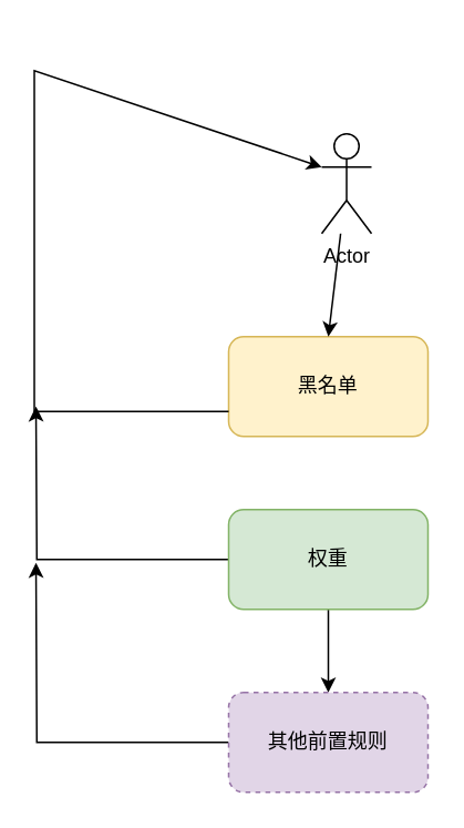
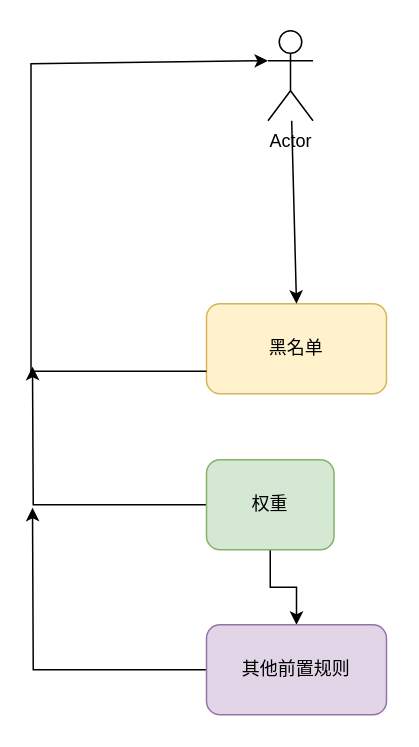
  <mxCell id="0" />
  <mxCell id="1" parent="0" />
  <mxCell id="2" value="黑名单" style="rounded=1;whiteSpace=wrap;html=1;fillColor=#fff2cc;strokeColor=#d6b656;" vertex="1" parent="1"><mxGeometry x="137" y="202" width="120" height="60" as="geometry" /></mxCell>
  <mxCell id="3" value="" style="edgeStyle=orthogonalEdgeStyle;rounded=0;orthogonalLoop=1;jettySize=auto;html=1;" edge="1" parent="1" source="5" target="7"><mxGeometry relative="1" as="geometry" /></mxCell>
  <mxCell id="4" style="edgeStyle=orthogonalEdgeStyle;rounded=0;orthogonalLoop=1;jettySize=auto;html=1;exitX=0;exitY=0.5;exitDx=0;exitDy=0;" edge="1" parent="1" source="5"><mxGeometry relative="1" as="geometry"><mxPoint x="21" y="244" as="targetPoint" /></mxGeometry></mxCell>
- <mxCell id="5" value="权重" style="whiteSpace=wrap;html=1;rounded=1;fillColor=#d5e8d4;strokeColor=#82b366;" vertex="1" parent="1"><mxGeometry x="137" y="306" width="120" height="60" as="geometry" /></mxCell>
+ <mxCell id="5" value="权重" style="whiteSpace=wrap;html=1;rounded=1;fillColor=#d5e8d4;strokeColor=#82b366;" vertex="1" parent="1"><mxGeometry x="137" y="306" width="85" height="60" as="geometry" /></mxCell>
  <mxCell id="6" style="edgeStyle=orthogonalEdgeStyle;rounded=0;orthogonalLoop=1;jettySize=auto;html=1;exitX=0;exitY=0.5;exitDx=0;exitDy=0;" edge="1" parent="1" source="7"><mxGeometry relative="1" as="geometry"><mxPoint x="21" y="338" as="targetPoint" /></mxGeometry></mxCell>
- <mxCell id="7" value="其他前置规则" style="whiteSpace=wrap;html=1;fillColor=#e1d5e7;strokeColor=#9673a6;rounded=1;dashed=1;" vertex="1" parent="1"><mxGeometry x="137" y="416" width="120" height="60" as="geometry" /></mxCell>
- <mxCell id="8" value="Actor" style="shape=umlActor;verticalLabelPosition=bottom;verticalAlign=top;html=1;outlineConnect=0;" vertex="1" parent="1"><mxGeometry x="193" y="80" width="30" height="60" as="geometry" /></mxCell>
+ <mxCell id="7" value="其他前置规则" style="whiteSpace=wrap;html=1;fillColor=#e1d5e7;strokeColor=#9673a6;rounded=1;" vertex="1" parent="1"><mxGeometry x="137" y="416" width="120" height="60" as="geometry" /></mxCell>
+ <mxCell id="8" value="Actor" style="shape=umlActor;verticalLabelPosition=bottom;verticalAlign=top;html=1;outlineConnect=0;" vertex="1" parent="1"><mxGeometry x="178" y="20" width="30" height="60" as="geometry" /></mxCell>
  <mxCell id="9" value="" style="endArrow=classic;html=1;rounded=0;entryX=0.5;entryY=0;entryDx=0;entryDy=0;" edge="1" parent="1" source="8" target="2"><mxGeometry width="50" height="50" relative="1" as="geometry"><mxPoint x="8" y="185" as="sourcePoint" /><mxPoint x="58" y="135" as="targetPoint" /></mxGeometry></mxCell>
  <mxCell id="10" value="" style="endArrow=classic;html=1;rounded=0;entryX=0;entryY=0.333;entryDx=0;entryDy=0;entryPerimeter=0;exitX=0;exitY=0.75;exitDx=0;exitDy=0;" edge="1" parent="1" source="2" target="8"><mxGeometry width="50" height="50" relative="1" as="geometry"><mxPoint x="8" y="241" as="sourcePoint" /><mxPoint x="58" y="191" as="targetPoint" /><Array as="points"><mxPoint x="20" y="247" /><mxPoint x="20" y="42" /></Array></mxGeometry></mxCell>
